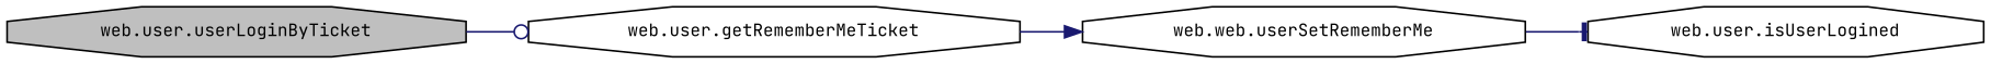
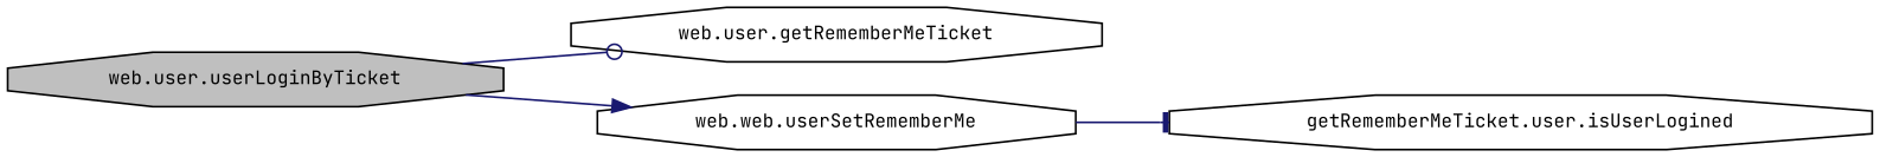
  digraph {
    fontname="JetBrains Mono"
    rankdir=LR
    node [color=black fillcolor=white fontname="JetBrains Mono" fontsize=10 shape=octagon style=filled]
    edge [color=midnightblue fontname="JetBrains Mono" fontsize=10 labelfontname=Helvetica labelfontsize=10 style=solid]
    n1 [fillcolor=grey75 fontcolor=black height=0.2 label="web.user.userLoginByTicket" width=0.4]
    n2 [height=0.2 label="web.user.getRememberMeTicket" width=0.4]
    n3 [height=0.2 label="web.web.userSetRememberMe" width=0.4]
-   n4 [height=0.2 label="web.user.isUserLogined" width=0.4]
+   n4 [height=0.2 label="getRememberMeTicket.user.isUserLogined" width=0.4]
    n1 -> n2 [arrowhead=odot]
-   n2 -> n3 [arrowhead=normal]
+   n1 -> n3 [arrowhead=normal]
    n3 -> n4 [arrowhead=tee]
  }
